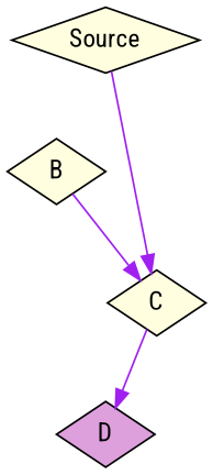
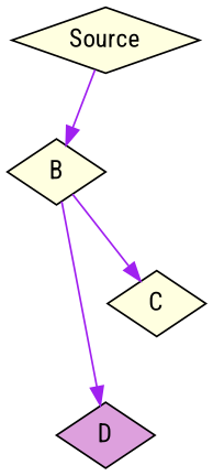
  digraph {
    fontname="Roboto Condensed"
    node [fillcolor=lightyellow fontname="Roboto Condensed" labelStyle="font: 300 14px 'Helvetica Neue', Helvetica" rx=5 ry=5 shape=diamond style=filled]
    edge [color=purple fontname="Roboto Condensed" labelStyle="font: 300 14px 'Helvetica Neue', Helvetica"]
    n1 [label=Source]
    B
    D [fillcolor=plum]
    C
-   n1 -> C
-   C -> D
+   n1 -> B
+   B -> D
    B -> C
  }
